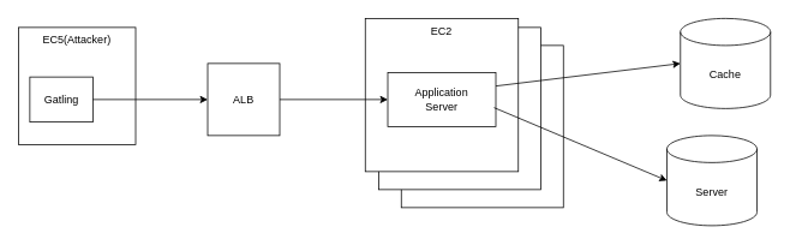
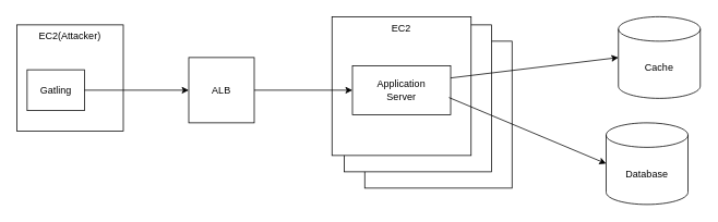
  <mxCell id="0" />
  <mxCell id="1" parent="0" />
  <mxCell id="2" value="" style="whiteSpace=wrap;html=1;aspect=fixed;" parent="1" vertex="1"><mxGeometry x="445" y="50" width="180" height="180" as="geometry" /></mxCell>
  <mxCell id="3" value="" style="whiteSpace=wrap;html=1;aspect=fixed;" parent="1" vertex="1"><mxGeometry x="420" y="30" width="180" height="180" as="geometry" /></mxCell>
  <mxCell id="4" value="EC2" style="whiteSpace=wrap;html=1;aspect=fixed;verticalAlign=top;" parent="1" vertex="1"><mxGeometry x="405" y="20" width="170" height="170" as="geometry" /></mxCell>
  <mxCell id="5" value="Application&lt;br&gt;Server" style="rounded=0;whiteSpace=wrap;html=1;" parent="1" vertex="1"><mxGeometry x="430" y="80" width="120" height="60" as="geometry" /></mxCell>
  <mxCell id="6" value="ALB" style="whiteSpace=wrap;html=1;aspect=fixed;verticalAlign=middle;" parent="1" vertex="1"><mxGeometry x="230" y="70" width="80" height="80" as="geometry" /></mxCell>
  <mxCell id="7" value="Cache" style="shape=cylinder3;whiteSpace=wrap;html=1;boundedLbl=1;backgroundOutline=1;size=15;" parent="1" vertex="1"><mxGeometry x="755" y="20" width="100" height="100" as="geometry" /></mxCell>
- <mxCell id="8" value="Server" style="shape=cylinder3;whiteSpace=wrap;html=1;boundedLbl=1;backgroundOutline=1;size=15;" parent="1" vertex="1"><mxGeometry x="740" y="150" width="100" height="100" as="geometry" /></mxCell>
+ <mxCell id="8" value="Database" style="shape=cylinder3;whiteSpace=wrap;html=1;boundedLbl=1;backgroundOutline=1;size=15;" parent="1" vertex="1"><mxGeometry x="740" y="150" width="100" height="100" as="geometry" /></mxCell>
  <mxCell id="9" value="" style="endArrow=classic;html=1;entryX=0;entryY=0.5;entryDx=0;entryDy=0;exitX=1;exitY=0.5;exitDx=0;exitDy=0;" parent="1" source="6" target="5" edge="1"><mxGeometry width="50" height="50" relative="1" as="geometry"><mxPoint x="490" y="540" as="sourcePoint" /><mxPoint x="540" y="490" as="targetPoint" /></mxGeometry></mxCell>
  <mxCell id="10" value="" style="endArrow=classic;html=1;exitX=1;exitY=0.25;exitDx=0;exitDy=0;entryX=0;entryY=0.5;entryDx=0;entryDy=0;entryPerimeter=0;" parent="1" source="5" target="7" edge="1"><mxGeometry width="50" height="50" relative="1" as="geometry"><mxPoint x="320" y="120" as="sourcePoint" /><mxPoint x="730" y="70" as="targetPoint" /></mxGeometry></mxCell>
  <mxCell id="11" value="" style="endArrow=classic;html=1;exitX=0.983;exitY=0.65;exitDx=0;exitDy=0;exitPerimeter=0;" parent="1" source="5" edge="1"><mxGeometry width="50" height="50" relative="1" as="geometry"><mxPoint x="560" y="105" as="sourcePoint" /><mxPoint x="740" y="200" as="targetPoint" /></mxGeometry></mxCell>
- <mxCell id="12" value="EC5(Attacker)" style="whiteSpace=wrap;html=1;aspect=fixed;verticalAlign=top;" vertex="1" parent="1"><mxGeometry x="20" y="30" width="130" height="130" as="geometry" /></mxCell>
+ <mxCell id="12" value="EC2(Attacker)" style="whiteSpace=wrap;html=1;aspect=fixed;verticalAlign=top;" vertex="1" parent="1"><mxGeometry x="20" y="30" width="130" height="130" as="geometry" /></mxCell>
  <mxCell id="13" value="Gatling" style="rounded=0;whiteSpace=wrap;html=1;" vertex="1" parent="1"><mxGeometry x="32.5" y="85" width="70" height="50" as="geometry" /></mxCell>
  <mxCell id="14" value="" style="endArrow=classic;html=1;entryX=0;entryY=0.5;entryDx=0;entryDy=0;exitX=1;exitY=0.5;exitDx=0;exitDy=0;" edge="1" parent="1" source="13" target="6"><mxGeometry width="50" height="50" relative="1" as="geometry"><mxPoint x="320" y="120" as="sourcePoint" /><mxPoint x="440" y="120" as="targetPoint" /></mxGeometry></mxCell>
